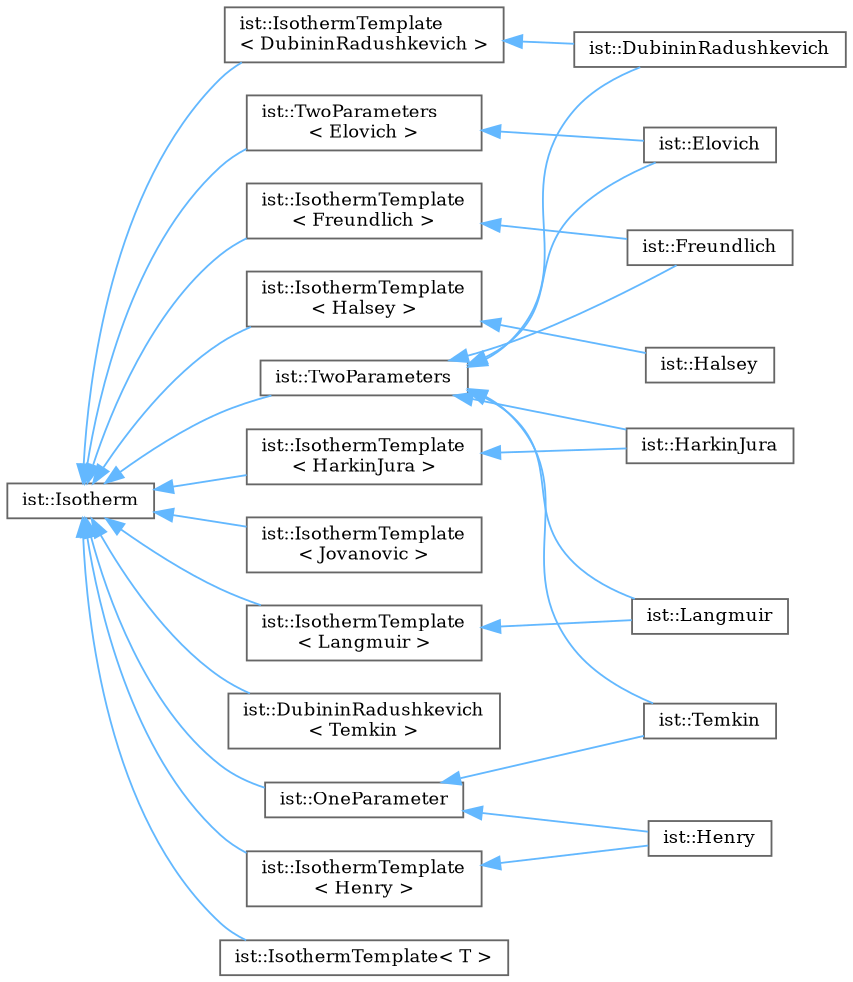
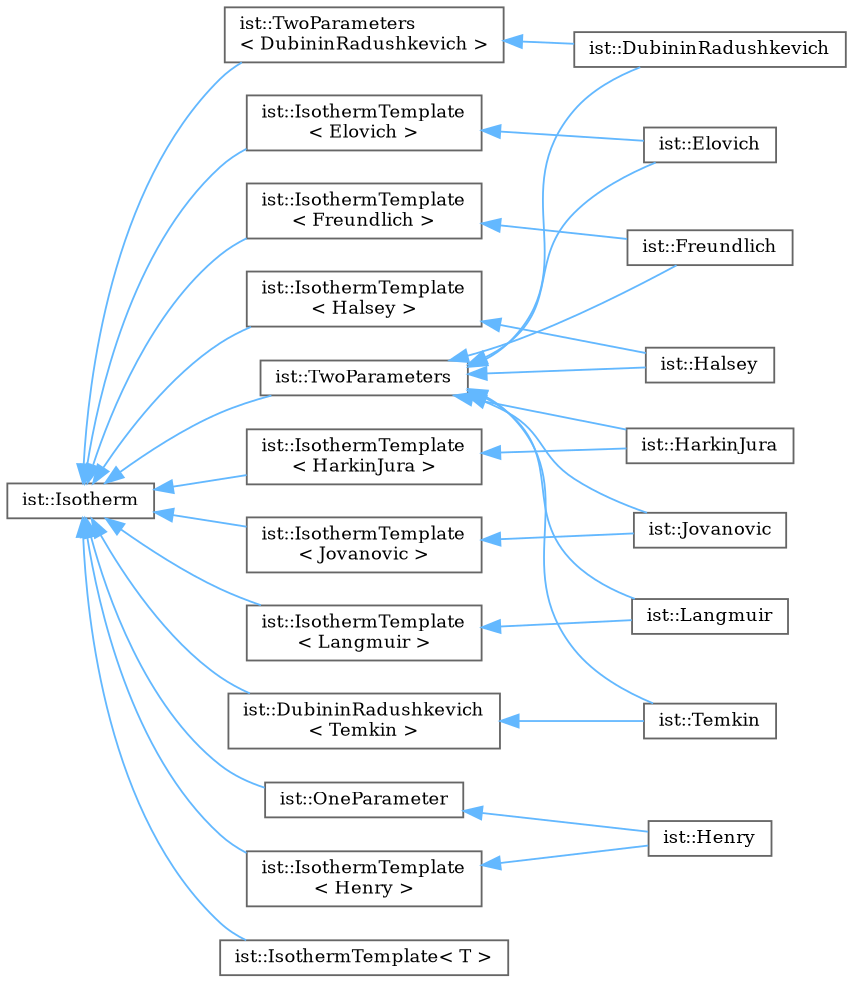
  digraph {
    fontname="DejaVu Serif"
    rankdir=LR
    node [color=grey40 fillcolor=white fontname="DejaVu Serif" fontsize=10 shape=box style=filled]
    edge [color=steelblue1 dir=back fontname="DejaVu Serif" fontsize=10 labelfontname=Helvetica labelfontsize=10 style=solid]
    n1 [height=0.2 label="ist::Isotherm" width=0.4]
-   n2 [height=0.2 label="ist::IsothermTemplate\l\< DubininRadushkevich \>" width=0.4]
-   n3 [height=0.2 label="ist::TwoParameters\l\< Elovich \>" width=0.4]
+   n2 [height=0.2 label="ist::TwoParameters\l\< DubininRadushkevich \>" width=0.4]
+   n3 [height=0.2 label="ist::IsothermTemplate\l\< Elovich \>" width=0.4]
    n4 [height=0.2 label="ist::IsothermTemplate\l\< Freundlich \>" width=0.4]
    n5 [height=0.2 label="ist::IsothermTemplate\l\< Halsey \>" width=0.4]
    n6 [height=0.2 label="ist::IsothermTemplate\l\< HarkinJura \>" width=0.4]
    n7 [height=0.2 label="ist::IsothermTemplate\l\< Henry \>" width=0.4]
    n8 [height=0.2 label="ist::IsothermTemplate\l\< Jovanovic \>" width=0.4]
    n9 [height=0.2 label="ist::IsothermTemplate\l\< Langmuir \>" width=0.4]
    n10 [height=0.2 label="ist::DubininRadushkevich\l\< Temkin \>" width=0.4]
    n11 [height=0.2 label="ist::IsothermTemplate\< T \>" width=0.4]
    n12 [height=0.2 label="ist::OneParameter" width=0.4]
    n13 [height=0.2 label="ist::TwoParameters" width=0.4]
    n14 [height=0.2 label="ist::DubininRadushkevich" width=0.4]
    n15 [height=0.2 label="ist::Elovich" width=0.4]
    n16 [height=0.2 label="ist::Freundlich" width=0.4]
    n17 [height=0.2 label="ist::Halsey" width=0.4]
    n18 [height=0.2 label="ist::HarkinJura" width=0.4]
    n19 [height=0.2 label="ist::Henry" width=0.4]
+   n20 [height=0.2 label="ist::Jovanovic" width=0.4]
    n21 [height=0.2 label="ist::Langmuir" width=0.4]
    n22 [height=0.2 label="ist::Temkin" width=0.4]
    n1 -> n2
    n1 -> n3
    n1 -> n4
    n1 -> n5
    n1 -> n6
    n1 -> n7
    n1 -> n8
    n1 -> n9
    n1 -> n10
    n1 -> n11
    n1 -> n12
    n1 -> n13
    n2 -> n14
    n3 -> n15
    n4 -> n16
    n5 -> n17
    n6 -> n18
    n7 -> n19
+   n8 -> n20
    n9 -> n21
-   n12 -> n22
+   n10 -> n22
    n12 -> n19
    n13 -> n14
    n13 -> n15
    n13 -> n16
+   n13 -> n17
    n13 -> n18
+   n13 -> n20
    n13 -> n21
    n13 -> n22
  }
